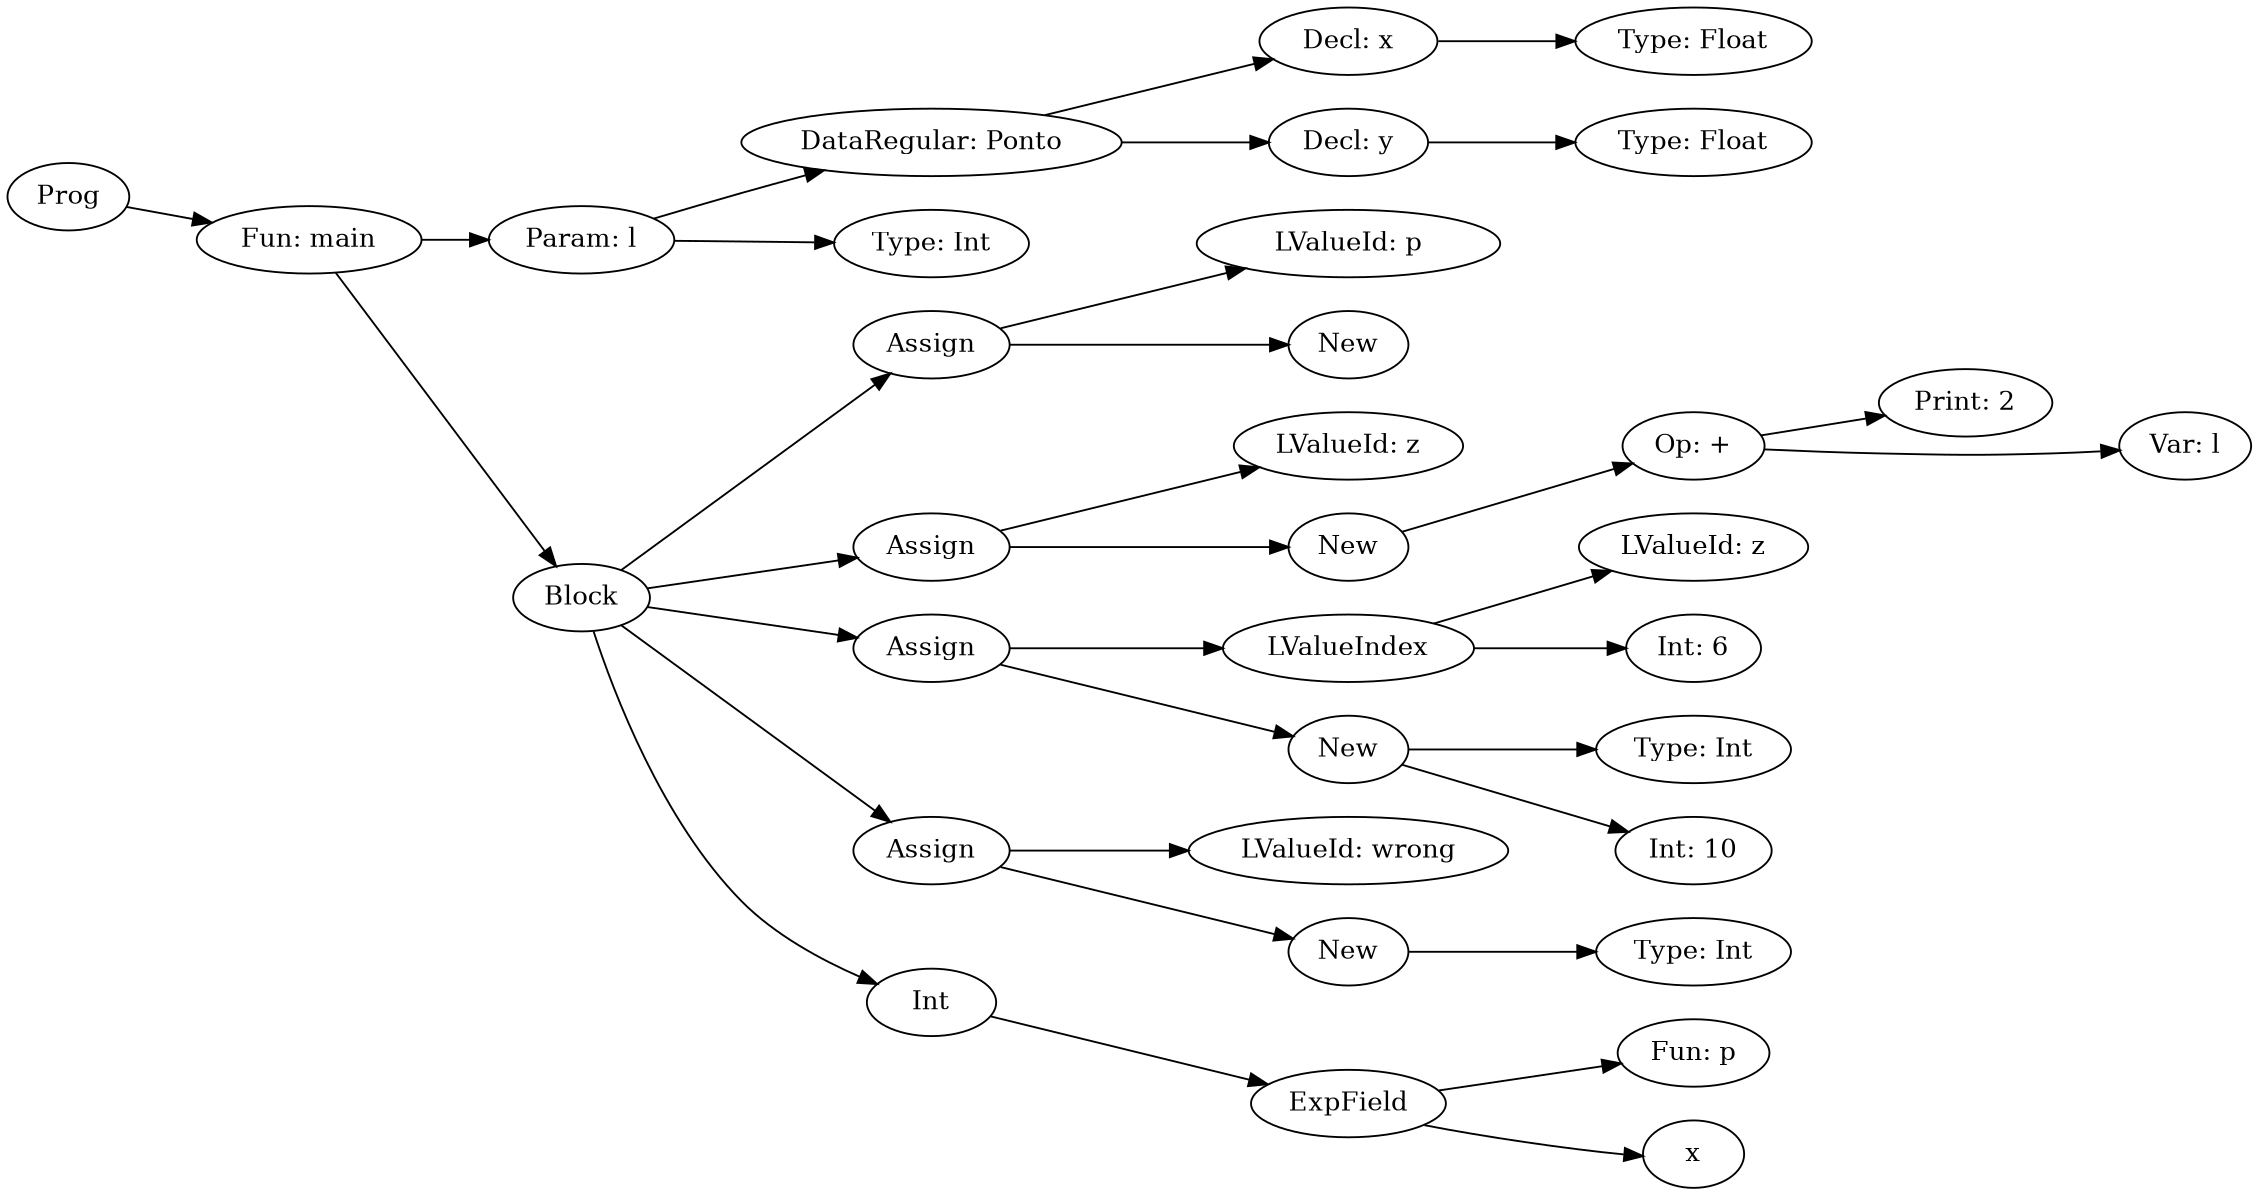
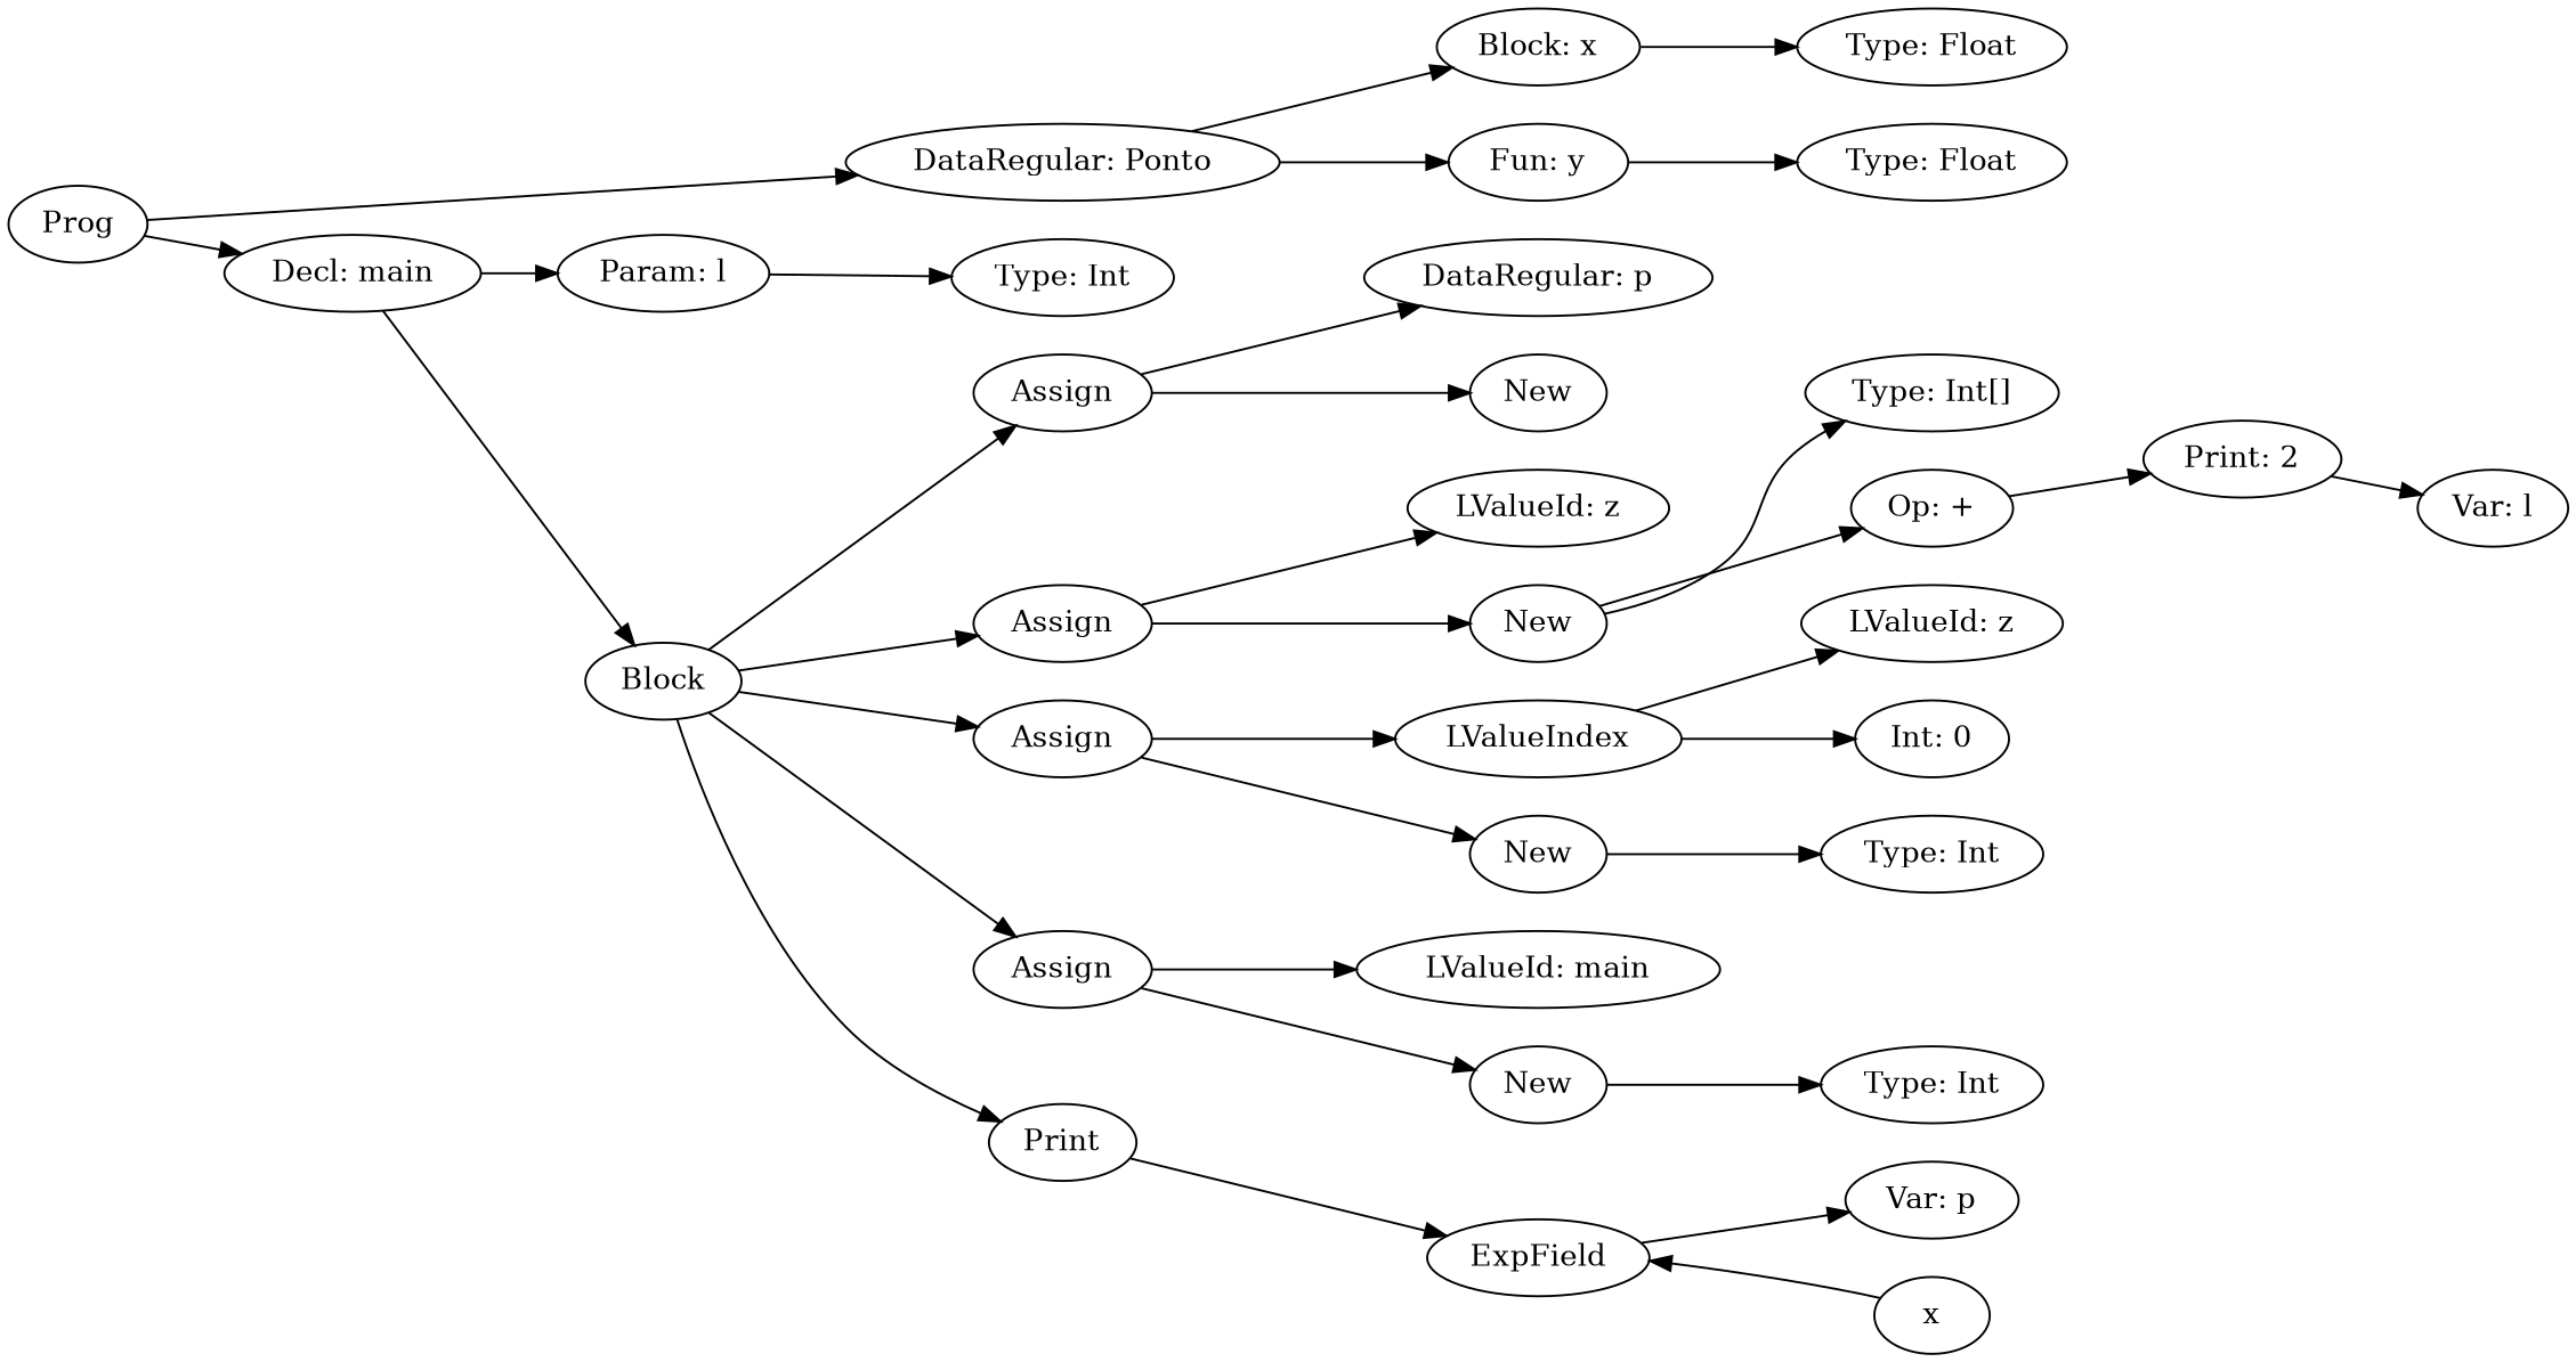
  digraph {
    rankdir=LR
    n1 [label=Prog]
    n2 [label="DataRegular: Ponto"]
-   n3 [label="Fun: main"]
-   n4 [label="Decl: x"]
-   n5 [label="Decl: y"]
+   n3 [label="Decl: main"]
+   n4 [label="Block: x"]
+   n5 [label="Fun: y"]
    n6 [label="Param: l"]
    n7 [label=Block]
    n8 [label="Type: Float"]
    n9 [label="Type: Float"]
    n10 [label="Type: Int"]
    n11 [label=Assign]
    n12 [label=Assign]
    n13 [label=Assign]
    n14 [label=Assign]
-   n15 [label=Int]
-   n16 [label="LValueId: p"]
+   n15 [label=Print]
+   n16 [label="DataRegular: p"]
    n17 [label=New]
    n18 [label="LValueId: z"]
    n19 [label=New]
    n20 [label=LValueIndex]
    n21 [label=New]
-   n22 [label="LValueId: wrong"]
+   n22 [label="LValueId: main"]
    n23 [label=New]
    n24 [label=ExpField]
+   n25 [label="Type: Int[]"]
    n26 [label="Op: +"]
    n27 [label="Print: 2"]
    n28 [label="Var: l"]
    n29 [label="LValueId: z"]
-   n30 [label="Int: 6"]
+   n30 [label="Int: 0"]
    n31 [label="Type: Int"]
-   n32 [label="Int: 10"]
    n33 [label="Type: Int"]
-   n34 [label="Fun: p"]
+   n34 [label="Var: p"]
    n35 [label=x]
-   n6 -> n2
+   n1 -> n2
    n1 -> n3
    n2 -> n4
    n2 -> n5
    n3 -> n6
    n3 -> n7
    n4 -> n8
    n5 -> n9
    n6 -> n10
    n7 -> n11
    n7 -> n12
    n7 -> n13
    n7 -> n14
    n7 -> n15
    n11 -> n16
    n11 -> n17
    n12 -> n18
    n12 -> n19
    n13 -> n20
    n13 -> n21
    n14 -> n22
    n14 -> n23
    n15 -> n24
+   n19 -> n25
    n19 -> n26
    n20 -> n29
    n20 -> n30
    n21 -> n31
-   n21 -> n32
    n23 -> n33
    n24 -> n34
-   n24 -> n35
+   n35 -> n24
    n26 -> n27
-   n26 -> n28
+   n27 -> n28
  }
